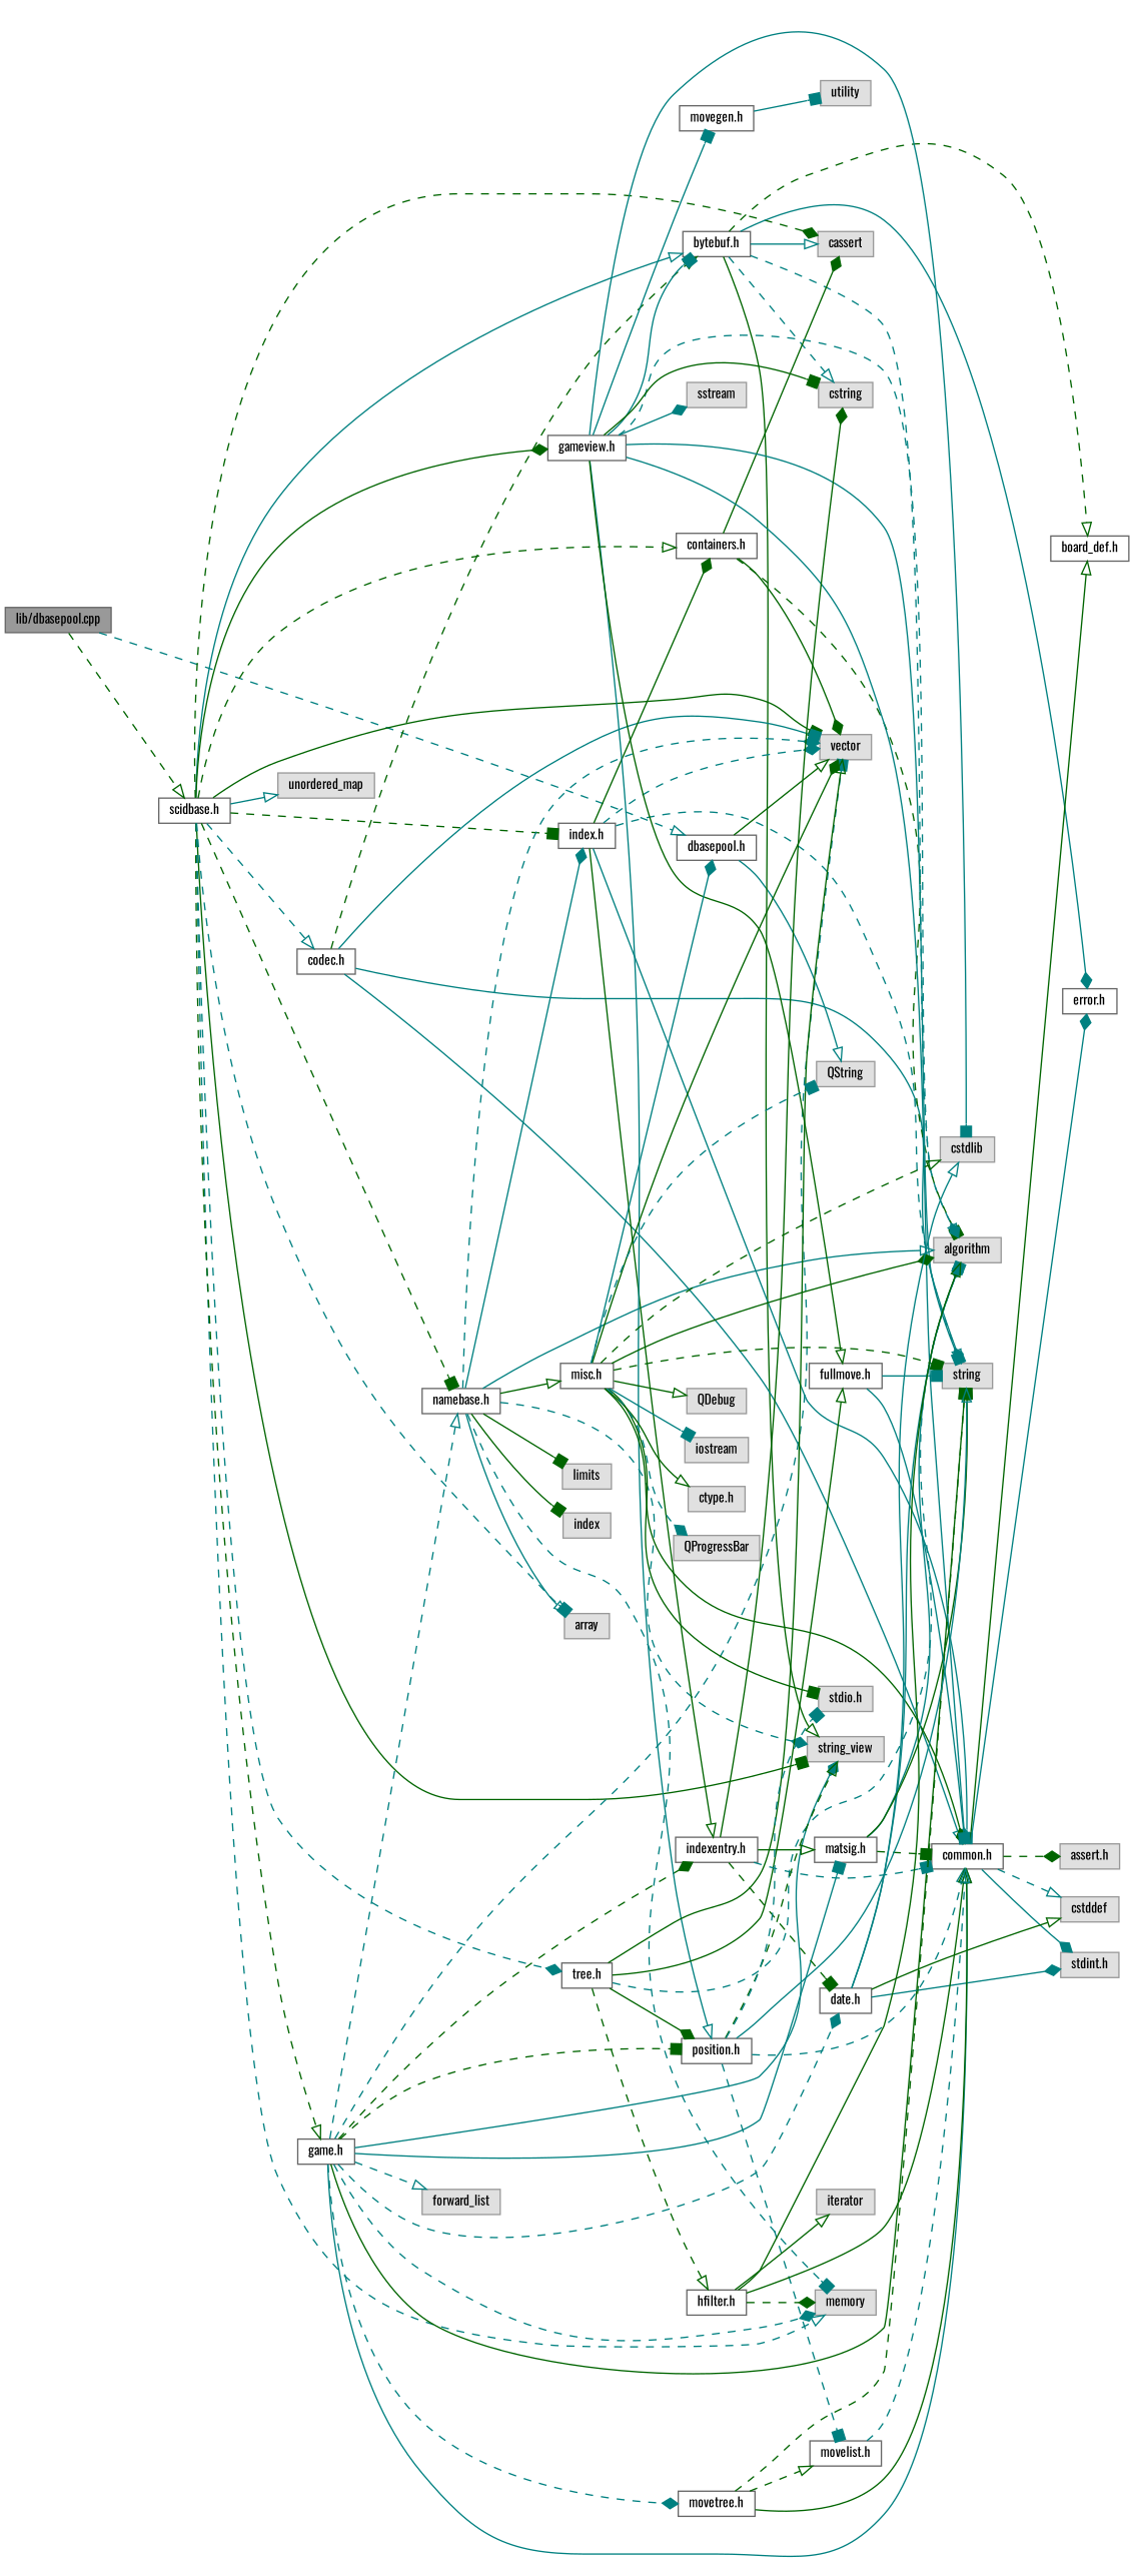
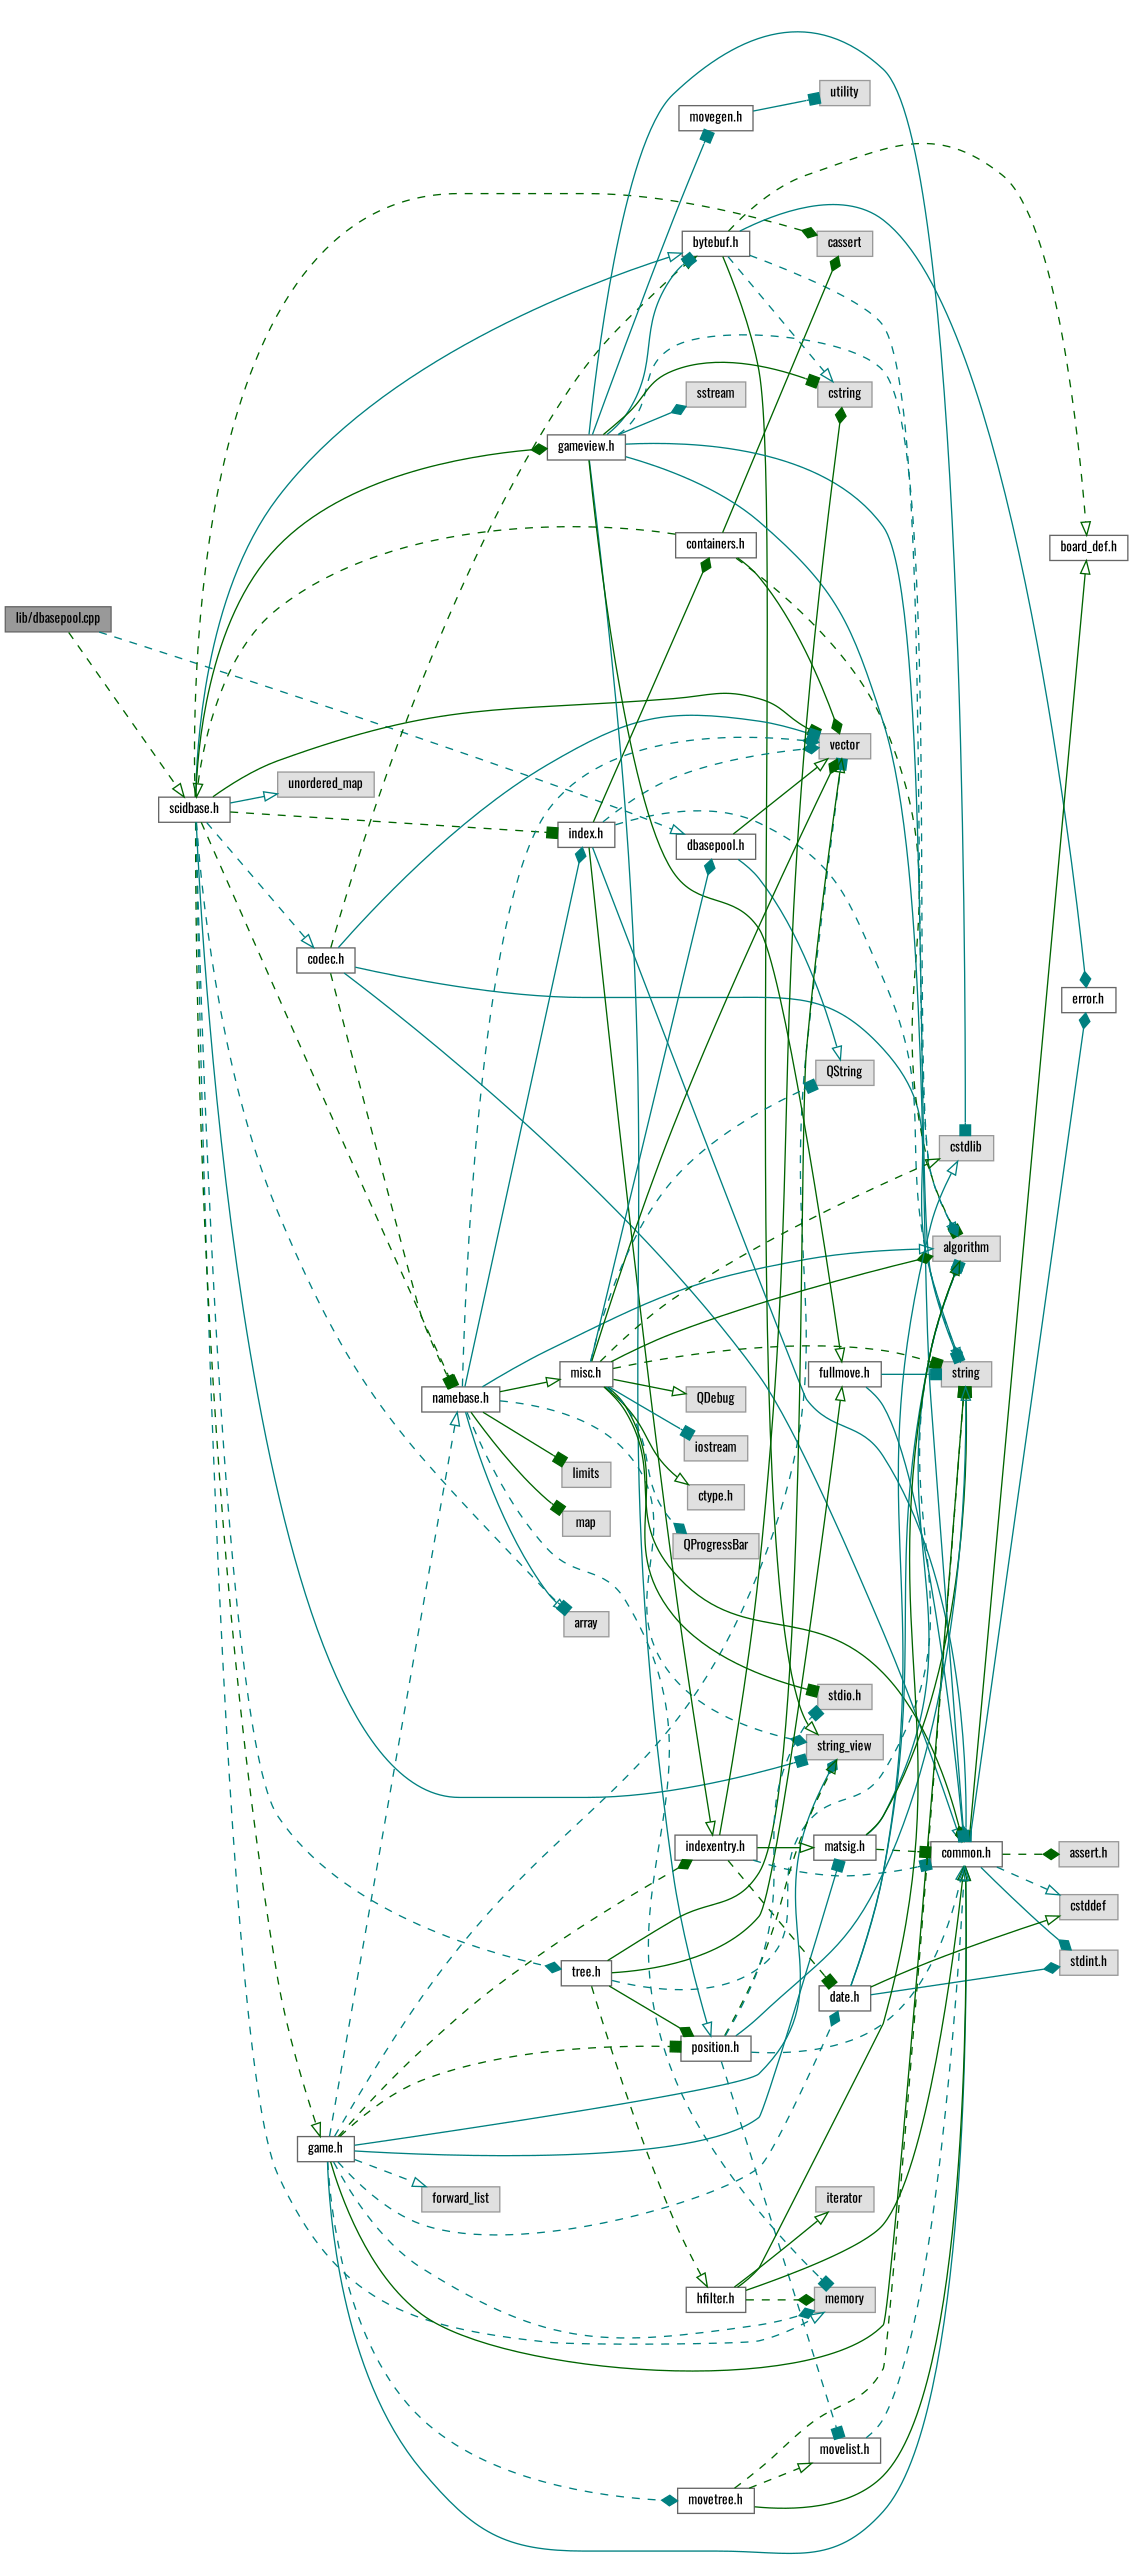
  digraph {
    fontname=Oswald
    rankdir=LR
    node [color=grey60 fillcolor="#E0E0E0" fontname=Oswald fontsize=10 shape=box style=filled]
    edge [arrowhead=onormal color=teal fontname=Oswald fontsize=10 labelfontname=Helvetica labelfontsize=10 style=solid]
    n1 [color=gray40 fillcolor=grey60 fontcolor=black height=0.2 label="lib/dbasepool.cpp" width=0.4]
    n2 [color=grey40 fillcolor=white height=0.2 label="dbasepool.h" width=0.4]
    n3 [color=grey40 fillcolor=white height=0.2 label="scidbase.h" width=0.4]
    n4 [height=0.2 label=vector width=0.4]
    n5 [height=0.2 label=QString width=0.4]
    n6 [color=grey40 fillcolor=white height=0.2 label="bytebuf.h" width=0.4]
    n7 [height=0.2 label=cassert width=0.4]
    n8 [height=0.2 label=string_view width=0.4]
    n9 [color=grey40 fillcolor=white height=0.2 label="codec.h" width=0.4]
    n10 [color=grey40 fillcolor=white height=0.2 label="namebase.h" width=0.4]
    n11 [color=grey40 fillcolor=white height=0.2 label="index.h" width=0.4]
    n12 [color=grey40 fillcolor=white height=0.2 label="containers.h" width=0.4]
    n13 [height=0.2 label=array width=0.4]
    n14 [height=0.2 label=memory width=0.4]
    n15 [color=grey40 fillcolor=white height=0.2 label="game.h" width=0.4]
    n16 [color=grey40 fillcolor=white height=0.2 label="gameview.h" width=0.4]
    n17 [color=grey40 fillcolor=white height=0.2 label="tree.h" width=0.4]
    n18 [height=0.2 label=unordered_map width=0.4]
    n19 [color=grey40 fillcolor=white height=0.2 label="board_def.h" width=0.4]
    n20 [color=grey40 fillcolor=white height=0.2 label="error.h" width=0.4]
    n21 [height=0.2 label=algorithm width=0.4]
    n22 [height=0.2 label=cstring width=0.4]
    n23 [color=grey40 fillcolor=white height=0.2 label="common.h" width=0.4]
    n24 [height=0.2 label=string width=0.4]
    n25 [color=grey40 fillcolor=white height=0.2 label="misc.h" width=0.4]
    n26 [height=0.2 label=limits width=0.4]
-   n27 [height=0.2 label=index width=0.4]
+   n27 [height=0.2 label=map width=0.4]
    n28 [color=grey40 fillcolor=white height=0.2 label="indexentry.h" width=0.4]
    n29 [color=grey40 fillcolor=white height=0.2 label="date.h" width=0.4]
    n30 [color=grey40 fillcolor=white height=0.2 label="matsig.h" width=0.4]
    n31 [color=grey40 fillcolor=white height=0.2 label="movetree.h" width=0.4]
    n32 [color=grey40 fillcolor=white height=0.2 label="position.h" width=0.4]
    n33 [height=0.2 label=forward_list width=0.4]
    n34 [height=0.2 label=cstdlib width=0.4]
    n35 [color=grey40 fillcolor=white height=0.2 label="fullmove.h" width=0.4]
    n36 [color=grey40 fillcolor=white height=0.2 label="movegen.h" width=0.4]
    n37 [height=0.2 label=sstream width=0.4]
    n38 [color=grey40 fillcolor=white height=0.2 label="hfilter.h" width=0.4]
    n39 [height=0.2 label="assert.h" width=0.4]
    n40 [height=0.2 label=cstddef width=0.4]
    n41 [height=0.2 label="stdint.h" width=0.4]
    n42 [height=0.2 label="stdio.h" width=0.4]
    n43 [height=0.2 label="ctype.h" width=0.4]
    n44 [height=0.2 label=QProgressBar width=0.4]
    n45 [height=0.2 label=QDebug width=0.4]
    n46 [height=0.2 label=iostream width=0.4]
    n47 [color=grey40 fillcolor=white height=0.2 label="movelist.h" width=0.4]
    n48 [height=0.2 label=utility width=0.4]
    n49 [height=0.2 label=iterator width=0.4]
    n1 -> n2 [style=dashed]
    n1 -> n3 [color=darkgreen style=dashed]
    n2 -> n4 [color=darkgreen]
    n2 -> n5
    n3 -> n4 [arrowhead=box color=darkgreen]
    n3 -> n6
    n3 -> n7 [arrowhead=diamond color=darkgreen style=dashed]
-   n3 -> n8 [arrowhead=box color=darkgreen]
+   n3 -> n8 [arrowhead=box]
    n3 -> n9 [style=dashed]
    n3 -> n10 [arrowhead=box color=darkgreen style=dashed]
    n3 -> n11 [arrowhead=box color=darkgreen style=dashed]
-   n3 -> n12 [color=darkgreen style=dashed]
+   n12 -> n3 [color=darkgreen style=dashed]
    n3 -> n13 [arrowhead=box style=dashed]
    n3 -> n14 [style=dashed]
    n3 -> n15 [color=darkgreen style=dashed]
    n3 -> n16 [arrowhead=diamond color=darkgreen]
    n3 -> n17 [arrowhead=diamond style=dashed]
    n3 -> n18
-   n6 -> n7
    n6 -> n8 [color=darkgreen]
    n6 -> n19 [color=darkgreen style=dashed]
    n6 -> n20 [arrowhead=diamond]
    n6 -> n21 [style=dashed]
    n6 -> n22 [style=dashed]
    n9 -> n4 [arrowhead=box]
    n9 -> n6 [color=darkgreen style=dashed]
+   n9 -> n10 [arrowhead=box color=darkgreen style=dashed]
    n9 -> n23
    n9 -> n24
    n10 -> n4 [arrowhead=diamond style=dashed]
    n10 -> n8 [arrowhead=diamond style=dashed]
    n10 -> n11 [arrowhead=diamond]
    n10 -> n13
    n10 -> n14 [arrowhead=box style=dashed]
    n10 -> n21
    n10 -> n25 [color=darkgreen]
    n10 -> n26 [arrowhead=box color=darkgreen]
    n10 -> n27 [arrowhead=box color=darkgreen]
    n11 -> n4 [arrowhead=diamond style=dashed]
    n11 -> n12 [arrowhead=diamond color=darkgreen]
    n11 -> n23 [arrowhead=box]
    n11 -> n24 [arrowhead=diamond style=dashed]
    n11 -> n28 [color=darkgreen]
    n12 -> n4 [arrowhead=diamond color=darkgreen]
    n12 -> n7 [arrowhead=diamond color=darkgreen]
    n12 -> n21 [arrowhead=box color=darkgreen style=dashed]
    n15 -> n4 [arrowhead=box style=dashed]
    n15 -> n8 [arrowhead=diamond]
    n15 -> n10 [style=dashed]
    n15 -> n14 [arrowhead=diamond style=dashed]
    n15 -> n23
    n15 -> n24 [arrowhead=box color=darkgreen]
    n15 -> n28 [arrowhead=diamond color=darkgreen style=dashed]
    n15 -> n29 [arrowhead=diamond style=dashed]
    n15 -> n30 [arrowhead=box]
    n15 -> n31 [arrowhead=diamond style=dashed]
    n15 -> n32 [arrowhead=box color=darkgreen style=dashed]
    n15 -> n33 [style=dashed]
    n16 -> n6 [arrowhead=box]
    n16 -> n21 [arrowhead=diamond style=dashed]
    n16 -> n22 [arrowhead=box color=darkgreen]
    n16 -> n23 [arrowhead=diamond]
    n16 -> n24 [arrowhead=box]
    n16 -> n32
    n16 -> n34 [arrowhead=box]
    n16 -> n35 [color=darkgreen]
    n16 -> n36 [arrowhead=box]
    n16 -> n37 [arrowhead=diamond]
    n17 -> n4 [color=darkgreen]
    n17 -> n21 [arrowhead=box style=dashed]
    n17 -> n32 [arrowhead=diamond color=darkgreen]
    n17 -> n35 [color=darkgreen]
    n17 -> n38 [color=darkgreen style=dashed]
    n23 -> n19 [color=darkgreen]
    n23 -> n20 [arrowhead=diamond]
    n23 -> n39 [arrowhead=diamond color=darkgreen style=dashed]
    n23 -> n40 [style=dashed]
    n23 -> n41 [arrowhead=diamond]
    n25 -> n2 [arrowhead=diamond]
    n25 -> n4 [arrowhead=diamond color=darkgreen]
    n25 -> n5 [arrowhead=box style=dashed]
    n25 -> n21 [arrowhead=diamond color=darkgreen]
    n25 -> n23 [arrowhead=diamond color=darkgreen]
    n25 -> n24 [arrowhead=box color=darkgreen style=dashed]
    n25 -> n34 [color=darkgreen style=dashed]
    n25 -> n42 [arrowhead=box color=darkgreen]
    n25 -> n43 [color=darkgreen]
    n25 -> n44 [arrowhead=diamond style=dashed]
    n25 -> n45 [color=darkgreen]
    n25 -> n46 [arrowhead=box]
    n28 -> n22 [arrowhead=diamond color=darkgreen]
    n28 -> n23 [arrowhead=box style=dashed]
    n28 -> n29 [arrowhead=box color=darkgreen style=dashed]
    n28 -> n30 [color=darkgreen]
    n29 -> n21 [arrowhead=diamond]
    n29 -> n34
    n29 -> n40 [color=darkgreen]
    n29 -> n41 [arrowhead=diamond]
    n30 -> n21 [arrowhead=diamond]
    n30 -> n23 [arrowhead=box color=darkgreen style=dashed]
    n30 -> n24 [arrowhead=box color=darkgreen]
    n31 -> n23 [color=darkgreen]
    n31 -> n24 [arrowhead=box color=darkgreen style=dashed]
    n31 -> n47 [color=darkgreen style=dashed]
    n32 -> n8 [color=darkgreen style=dashed]
    n32 -> n23 [style=dashed]
    n32 -> n24
    n32 -> n42 [arrowhead=box style=dashed]
    n32 -> n47 [arrowhead=box style=dashed]
    n35 -> n23 [arrowhead=box]
    n35 -> n24 [arrowhead=box]
    n36 -> n48 [arrowhead=box]
    n38 -> n14 [arrowhead=diamond color=darkgreen style=dashed]
    n38 -> n21 [color=darkgreen]
    n38 -> n23 [color=darkgreen]
    n38 -> n49 [color=darkgreen]
    n47 -> n23 [style=dashed]
  }
